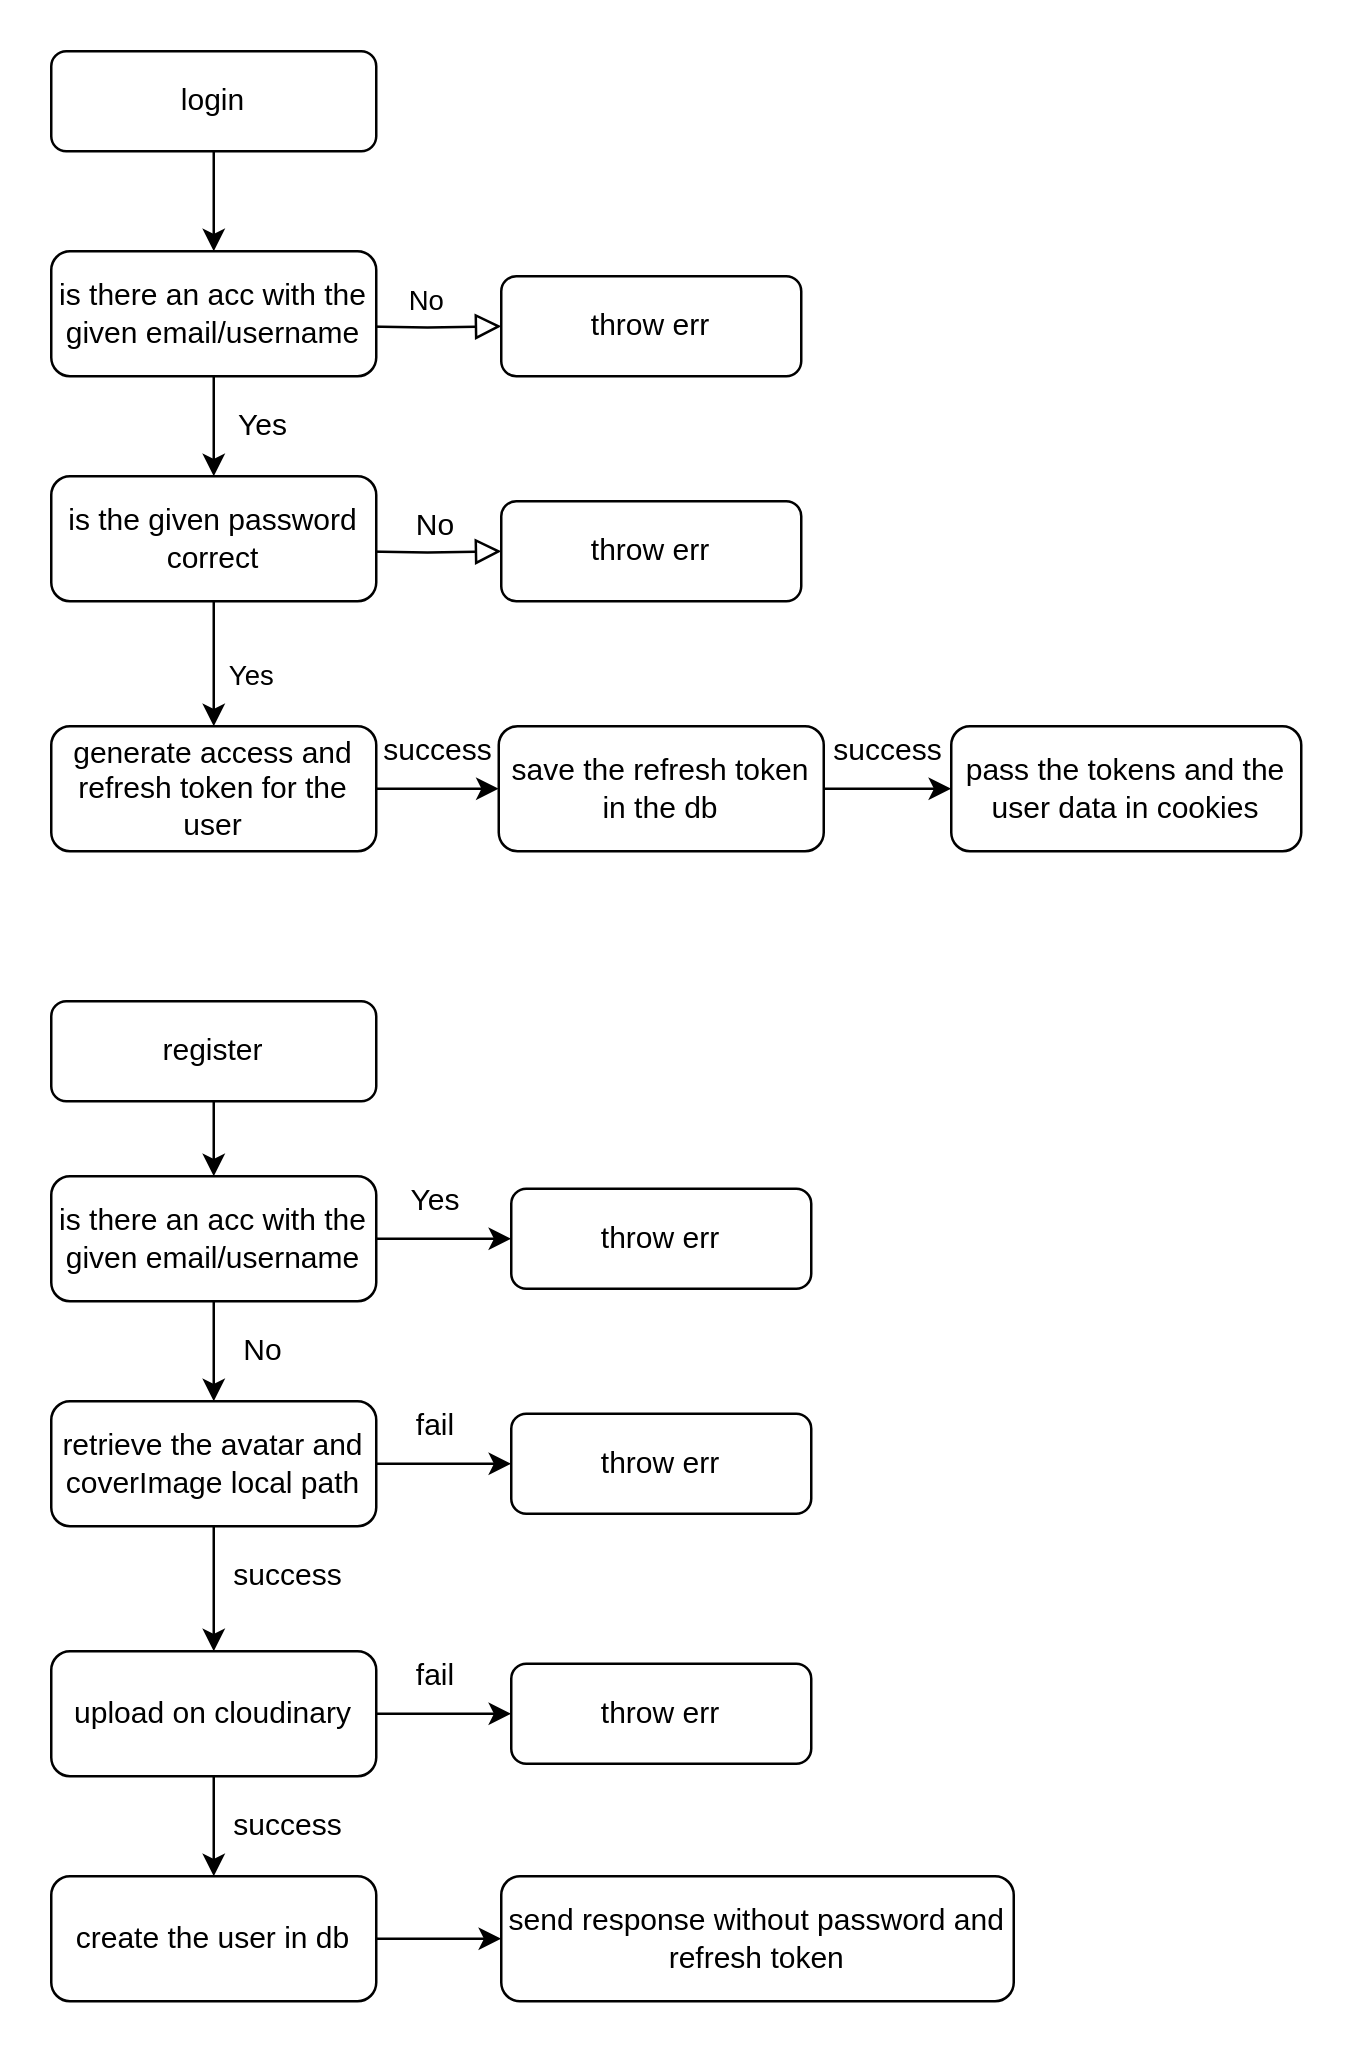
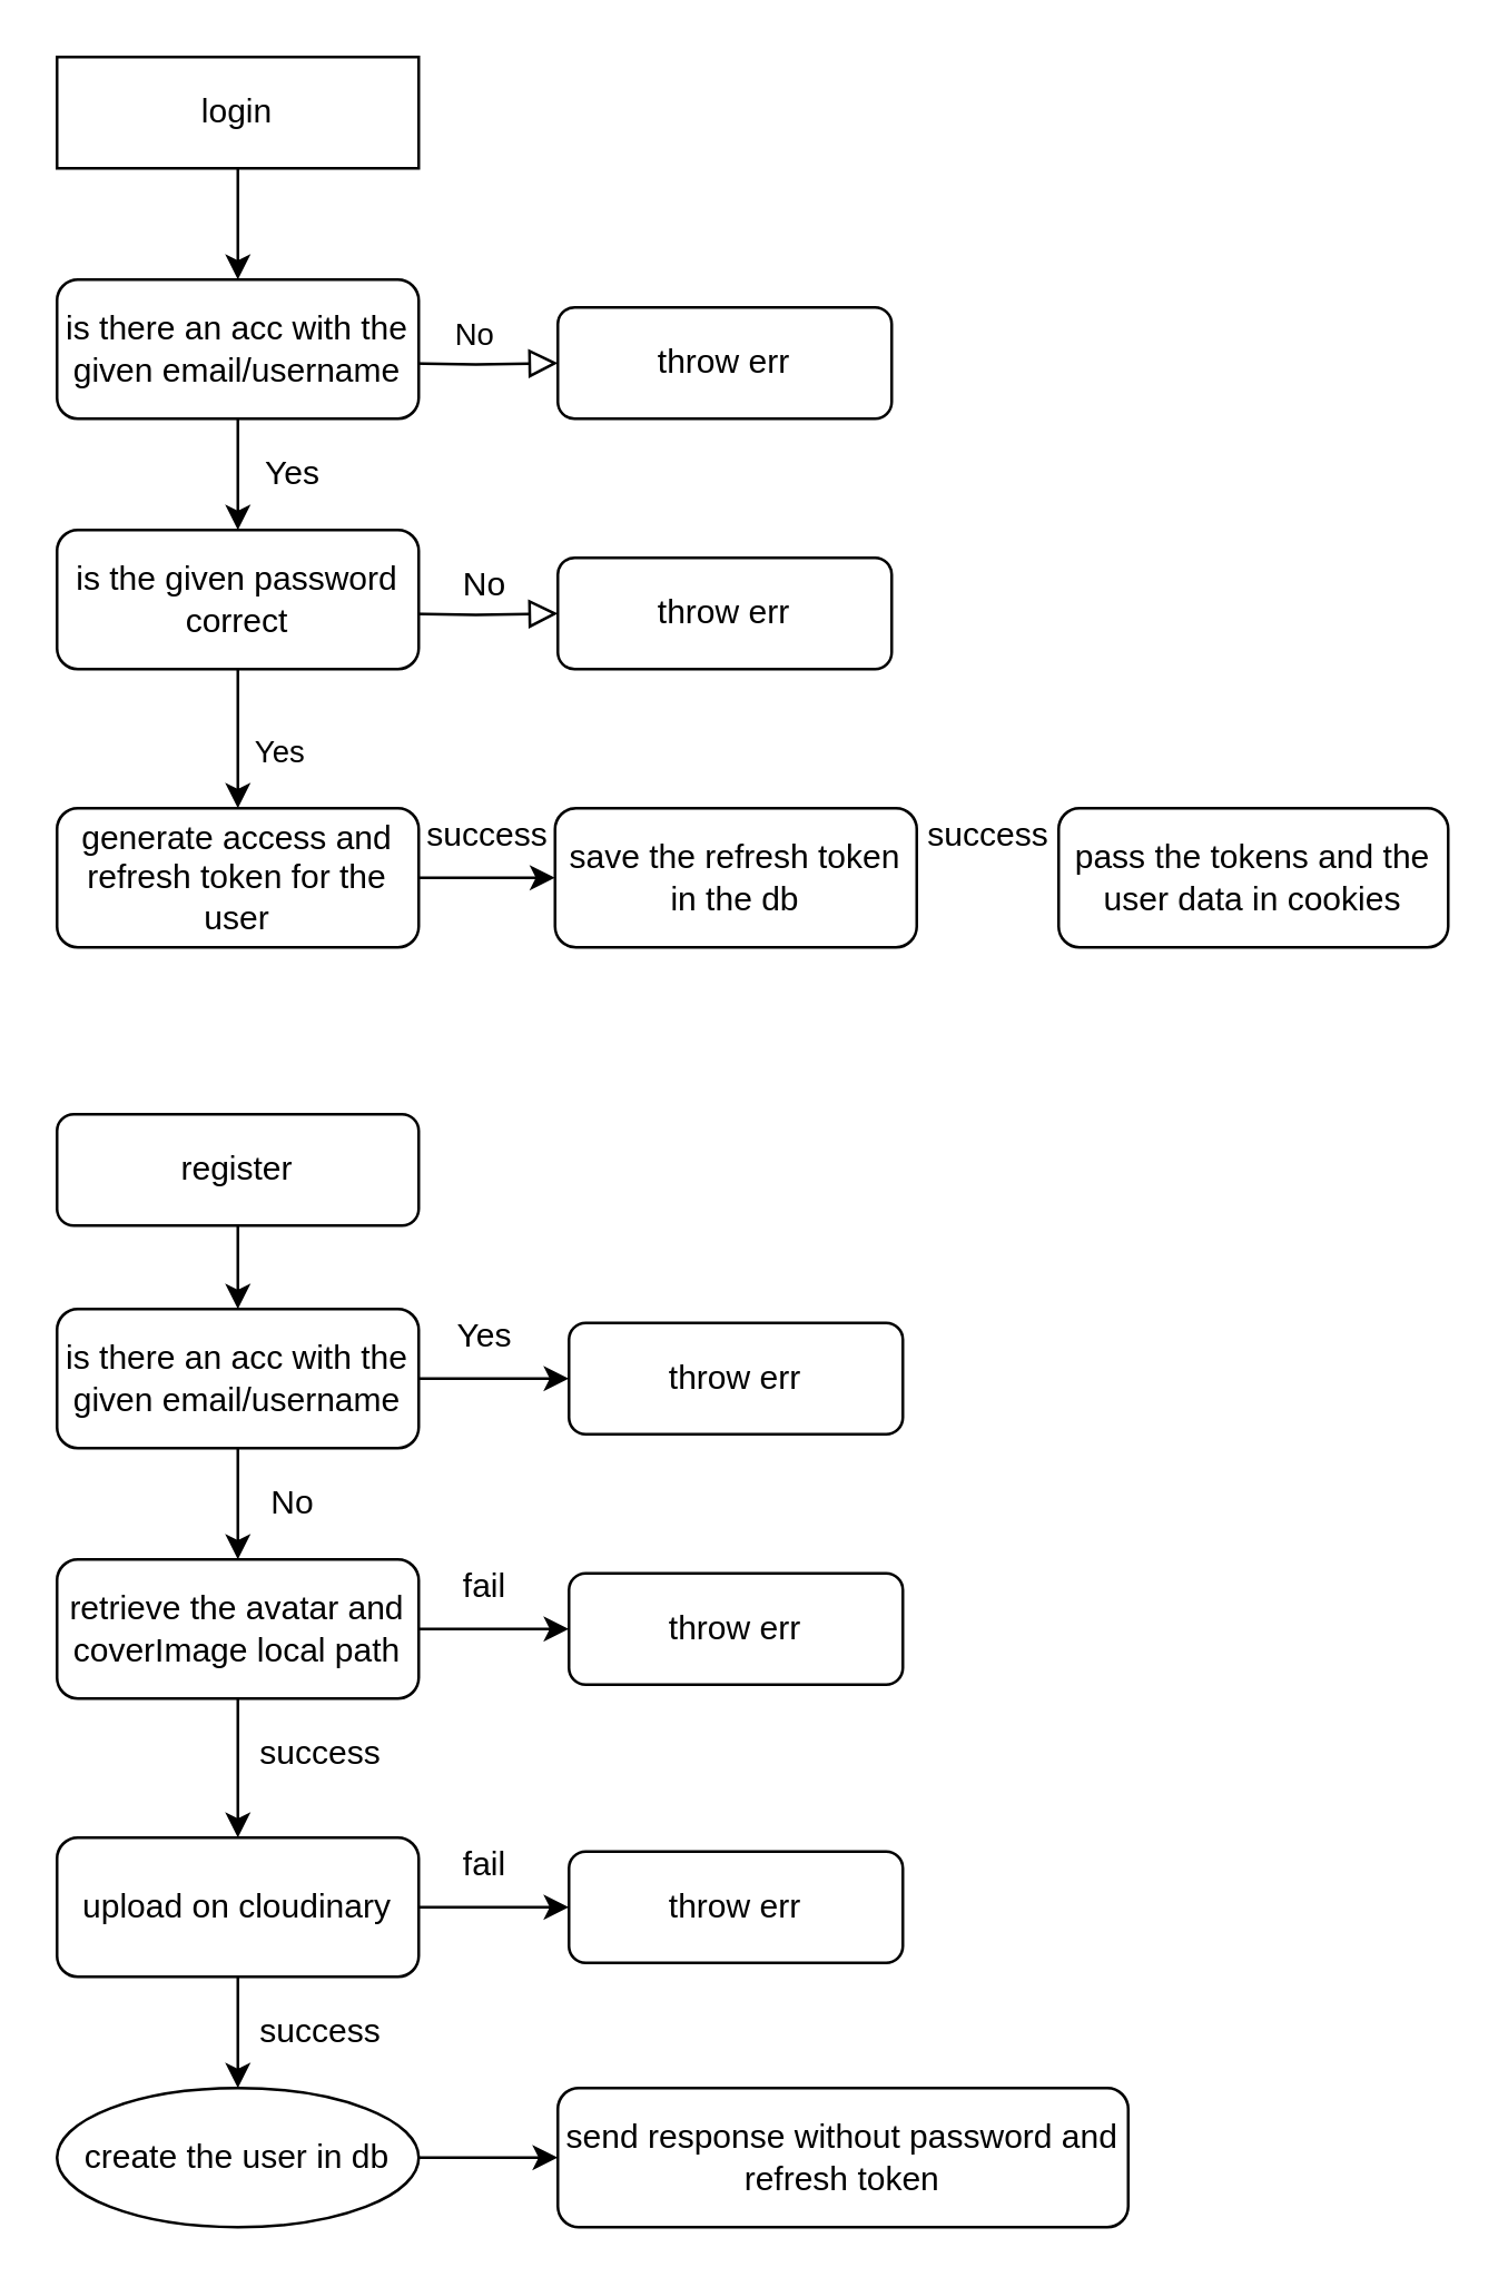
  <mxCell id="0" />
  <mxCell id="1" parent="0" />
- <mxCell id="2" value="login" style="rounded=1;whiteSpace=wrap;html=1;fontSize=12;glass=0;strokeWidth=1;shadow=0;" parent="1" vertex="1"><mxGeometry x="20" y="20" width="130" height="40" as="geometry" /></mxCell>
+ <mxCell id="2" value="login" style="whiteSpace=wrap;html=1;fontSize=12;glass=0;strokeWidth=1;shadow=0;rounded=0;" parent="1" vertex="1"><mxGeometry x="20" y="20" width="130" height="40" as="geometry" /></mxCell>
  <mxCell id="3" value="No" style="edgeStyle=orthogonalEdgeStyle;rounded=0;html=1;jettySize=auto;orthogonalLoop=1;fontSize=11;endArrow=block;endFill=0;endSize=8;strokeWidth=1;shadow=0;labelBackgroundColor=none;" parent="1" target="4" edge="1"><mxGeometry x="0.019" y="10" relative="1" as="geometry"><mxPoint as="offset" /><mxPoint x="140" y="130" as="sourcePoint" /></mxGeometry></mxCell>
  <mxCell id="4" value="throw err" style="rounded=1;whiteSpace=wrap;html=1;fontSize=12;glass=0;strokeWidth=1;shadow=0;" parent="1" vertex="1"><mxGeometry x="200" y="110" width="120" height="40" as="geometry" /></mxCell>
  <mxCell id="5" value="Yes" style="edgeStyle=orthogonalEdgeStyle;rounded=0;html=1;jettySize=auto;orthogonalLoop=1;fontSize=11;endArrow=block;endFill=0;endSize=8;strokeWidth=1;shadow=0;labelBackgroundColor=none;" parent="1" target="8" edge="1"><mxGeometry x="-1" y="-64" relative="1" as="geometry"><mxPoint x="-39" y="-14" as="offset" /><mxPoint x="140" y="220" as="sourcePoint" /></mxGeometry></mxCell>
  <mxCell id="6" value="" style="edgeStyle=orthogonalEdgeStyle;rounded=0;orthogonalLoop=1;jettySize=auto;html=1;" edge="1" parent="1" source="7" target="16"><mxGeometry relative="1" as="geometry" /></mxCell>
  <mxCell id="7" value="generate access and refresh token for the user" style="rounded=1;whiteSpace=wrap;html=1;fontSize=12;glass=0;strokeWidth=1;shadow=0;" parent="1" vertex="1"><mxGeometry x="20" y="290" width="130" height="50" as="geometry" /></mxCell>
  <mxCell id="8" value="throw err" style="rounded=1;whiteSpace=wrap;html=1;fontSize=12;glass=0;strokeWidth=1;shadow=0;" parent="1" vertex="1"><mxGeometry x="200" y="200" width="120" height="40" as="geometry" /></mxCell>
  <mxCell id="9" style="edgeStyle=orthogonalEdgeStyle;rounded=0;orthogonalLoop=1;jettySize=auto;html=1;entryX=0.5;entryY=0;entryDx=0;entryDy=0;" edge="1" parent="1" source="11" target="13"><mxGeometry relative="1" as="geometry" /></mxCell>
  <mxCell id="10" style="edgeStyle=orthogonalEdgeStyle;rounded=0;orthogonalLoop=1;jettySize=auto;html=1;exitX=0.5;exitY=1;exitDx=0;exitDy=0;" edge="1" parent="1" source="2" target="11"><mxGeometry relative="1" as="geometry" /></mxCell>
  <mxCell id="11" value="is there an acc with the given email/username" style="rounded=1;whiteSpace=wrap;html=1;fontSize=12;glass=0;strokeWidth=1;shadow=0;" vertex="1" parent="1"><mxGeometry x="20" y="100" width="130" height="50" as="geometry" /></mxCell>
  <mxCell id="12" style="edgeStyle=orthogonalEdgeStyle;rounded=0;orthogonalLoop=1;jettySize=auto;html=1;entryX=0.5;entryY=0;entryDx=0;entryDy=0;" edge="1" parent="1" source="13" target="7"><mxGeometry relative="1" as="geometry" /></mxCell>
  <mxCell id="13" value="is the given password correct" style="rounded=1;whiteSpace=wrap;html=1;fontSize=12;glass=0;strokeWidth=1;shadow=0;" vertex="1" parent="1"><mxGeometry x="20" y="190" width="130" height="50" as="geometry" /></mxCell>
  <mxCell id="14" value="pass the tokens and the user data in cookies" style="rounded=1;whiteSpace=wrap;html=1;fontSize=12;glass=0;strokeWidth=1;shadow=0;" vertex="1" parent="1"><mxGeometry x="380" y="290" width="140" height="50" as="geometry" /></mxCell>
- <mxCell id="15" value="" style="edgeStyle=orthogonalEdgeStyle;rounded=0;orthogonalLoop=1;jettySize=auto;html=1;" edge="1" parent="1" source="16" target="14"><mxGeometry relative="1" as="geometry" /></mxCell>
  <mxCell id="16" value="save the refresh token in the db" style="rounded=1;whiteSpace=wrap;html=1;fontSize=12;glass=0;strokeWidth=1;shadow=0;" vertex="1" parent="1"><mxGeometry x="199" y="290" width="130" height="50" as="geometry" /></mxCell>
  <mxCell id="17" value="register" style="rounded=1;whiteSpace=wrap;html=1;fontSize=12;glass=0;strokeWidth=1;shadow=0;" vertex="1" parent="1"><mxGeometry x="20" y="400" width="130" height="40" as="geometry" /></mxCell>
  <mxCell id="18" value="throw err" style="rounded=1;whiteSpace=wrap;html=1;fontSize=12;glass=0;strokeWidth=1;shadow=0;" vertex="1" parent="1"><mxGeometry x="204" y="475" width="120" height="40" as="geometry" /></mxCell>
  <mxCell id="19" value="" style="edgeStyle=orthogonalEdgeStyle;rounded=0;orthogonalLoop=1;jettySize=auto;html=1;" edge="1" parent="1" source="21" target="32"><mxGeometry relative="1" as="geometry" /></mxCell>
  <mxCell id="20" value="" style="edgeStyle=orthogonalEdgeStyle;rounded=0;orthogonalLoop=1;jettySize=auto;html=1;" edge="1" parent="1" source="21" target="33"><mxGeometry relative="1" as="geometry" /></mxCell>
  <mxCell id="21" value="upload on cloudinary" style="rounded=1;whiteSpace=wrap;html=1;fontSize=12;glass=0;strokeWidth=1;shadow=0;" vertex="1" parent="1"><mxGeometry x="20" y="660" width="130" height="50" as="geometry" /></mxCell>
  <mxCell id="22" value="throw err" style="rounded=1;whiteSpace=wrap;html=1;fontSize=12;glass=0;strokeWidth=1;shadow=0;" vertex="1" parent="1"><mxGeometry x="204" y="565" width="120" height="40" as="geometry" /></mxCell>
  <mxCell id="23" style="edgeStyle=orthogonalEdgeStyle;rounded=0;orthogonalLoop=1;jettySize=auto;html=1;entryX=0.5;entryY=0;entryDx=0;entryDy=0;" edge="1" parent="1" source="26" target="29"><mxGeometry relative="1" as="geometry" /></mxCell>
  <mxCell id="24" style="edgeStyle=orthogonalEdgeStyle;rounded=0;orthogonalLoop=1;jettySize=auto;html=1;exitX=0.5;exitY=1;exitDx=0;exitDy=0;" edge="1" parent="1" source="17" target="26"><mxGeometry relative="1" as="geometry" /></mxCell>
  <mxCell id="25" value="" style="edgeStyle=orthogonalEdgeStyle;rounded=0;orthogonalLoop=1;jettySize=auto;html=1;" edge="1" parent="1" source="26" target="18"><mxGeometry relative="1" as="geometry" /></mxCell>
  <mxCell id="26" value="is there an acc with the given email/username" style="rounded=1;whiteSpace=wrap;html=1;fontSize=12;glass=0;strokeWidth=1;shadow=0;" vertex="1" parent="1"><mxGeometry x="20" y="470" width="130" height="50" as="geometry" /></mxCell>
  <mxCell id="27" style="edgeStyle=orthogonalEdgeStyle;rounded=0;orthogonalLoop=1;jettySize=auto;html=1;entryX=0.5;entryY=0;entryDx=0;entryDy=0;" edge="1" parent="1" source="29" target="21"><mxGeometry relative="1" as="geometry" /></mxCell>
  <mxCell id="28" value="" style="edgeStyle=orthogonalEdgeStyle;rounded=0;orthogonalLoop=1;jettySize=auto;html=1;" edge="1" parent="1" source="29" target="22"><mxGeometry relative="1" as="geometry" /></mxCell>
  <mxCell id="29" value="retrieve the avatar and coverImage local path" style="rounded=1;whiteSpace=wrap;html=1;fontSize=12;glass=0;strokeWidth=1;shadow=0;" vertex="1" parent="1"><mxGeometry x="20" y="560" width="130" height="50" as="geometry" /></mxCell>
  <mxCell id="30" value="send response without password and refresh token" style="rounded=1;whiteSpace=wrap;html=1;fontSize=12;glass=0;strokeWidth=1;shadow=0;" vertex="1" parent="1"><mxGeometry x="200" y="750" width="205" height="50" as="geometry" /></mxCell>
  <mxCell id="31" value="" style="edgeStyle=orthogonalEdgeStyle;rounded=0;orthogonalLoop=1;jettySize=auto;html=1;" edge="1" parent="1" source="32" target="30"><mxGeometry relative="1" as="geometry" /></mxCell>
- <mxCell id="32" value="create the user in db" style="rounded=1;whiteSpace=wrap;html=1;fontSize=12;glass=0;strokeWidth=1;shadow=0;" vertex="1" parent="1"><mxGeometry x="20" y="750" width="130" height="50" as="geometry" /></mxCell>
+ <mxCell id="32" value="create the user in db" style="ellipse;whiteSpace=wrap;html=1;fontSize=12;glass=0;strokeWidth=1;shadow=0;" vertex="1" parent="1"><mxGeometry x="20" y="750" width="130" height="50" as="geometry" /></mxCell>
  <mxCell id="33" value="throw err" style="rounded=1;whiteSpace=wrap;html=1;fontSize=12;glass=0;strokeWidth=1;shadow=0;" vertex="1" parent="1"><mxGeometry x="204" y="665" width="120" height="40" as="geometry" /></mxCell>
  <mxCell id="34" value="No" style="text;html=1;align=center;verticalAlign=middle;whiteSpace=wrap;rounded=0;" vertex="1" parent="1"><mxGeometry x="149" y="200" width="50" height="20" as="geometry" /></mxCell>
  <mxCell id="35" value="Yes" style="text;html=1;align=center;verticalAlign=middle;whiteSpace=wrap;rounded=0;" vertex="1" parent="1"><mxGeometry x="149" y="470" width="50" height="20" as="geometry" /></mxCell>
  <mxCell id="36" value="No" style="text;html=1;align=center;verticalAlign=middle;whiteSpace=wrap;rounded=0;" vertex="1" parent="1"><mxGeometry x="80" y="530" width="50" height="20" as="geometry" /></mxCell>
  <mxCell id="37" value="Yes" style="text;html=1;align=center;verticalAlign=middle;whiteSpace=wrap;rounded=0;" vertex="1" parent="1"><mxGeometry x="80" y="160" width="50" height="20" as="geometry" /></mxCell>
  <mxCell id="38" value="fail" style="text;html=1;align=center;verticalAlign=middle;whiteSpace=wrap;rounded=0;" vertex="1" parent="1"><mxGeometry x="149" y="560" width="50" height="20" as="geometry" /></mxCell>
  <mxCell id="39" value="fail" style="text;html=1;align=center;verticalAlign=middle;whiteSpace=wrap;rounded=0;" vertex="1" parent="1"><mxGeometry x="149" y="660" width="50" height="20" as="geometry" /></mxCell>
  <mxCell id="40" value="success" style="text;html=1;align=center;verticalAlign=middle;whiteSpace=wrap;rounded=0;" vertex="1" parent="1"><mxGeometry x="90" y="720" width="50" height="20" as="geometry" /></mxCell>
  <mxCell id="41" value="success" style="text;html=1;align=center;verticalAlign=middle;whiteSpace=wrap;rounded=0;" vertex="1" parent="1"><mxGeometry x="90" y="620" width="50" height="20" as="geometry" /></mxCell>
  <mxCell id="42" value="success" style="text;html=1;align=center;verticalAlign=middle;whiteSpace=wrap;rounded=0;" vertex="1" parent="1"><mxGeometry x="150" y="290" width="50" height="20" as="geometry" /></mxCell>
  <mxCell id="43" value="success" style="text;html=1;align=center;verticalAlign=middle;whiteSpace=wrap;rounded=0;" vertex="1" parent="1"><mxGeometry x="330" y="290" width="50" height="20" as="geometry" /></mxCell>
